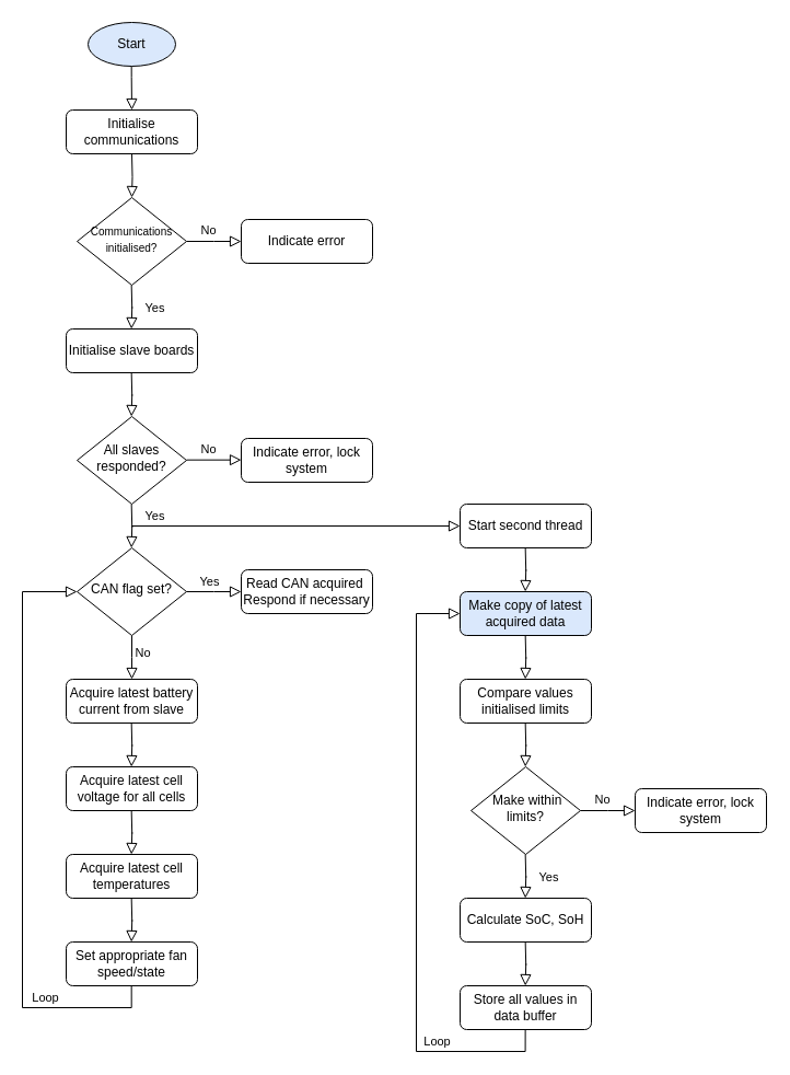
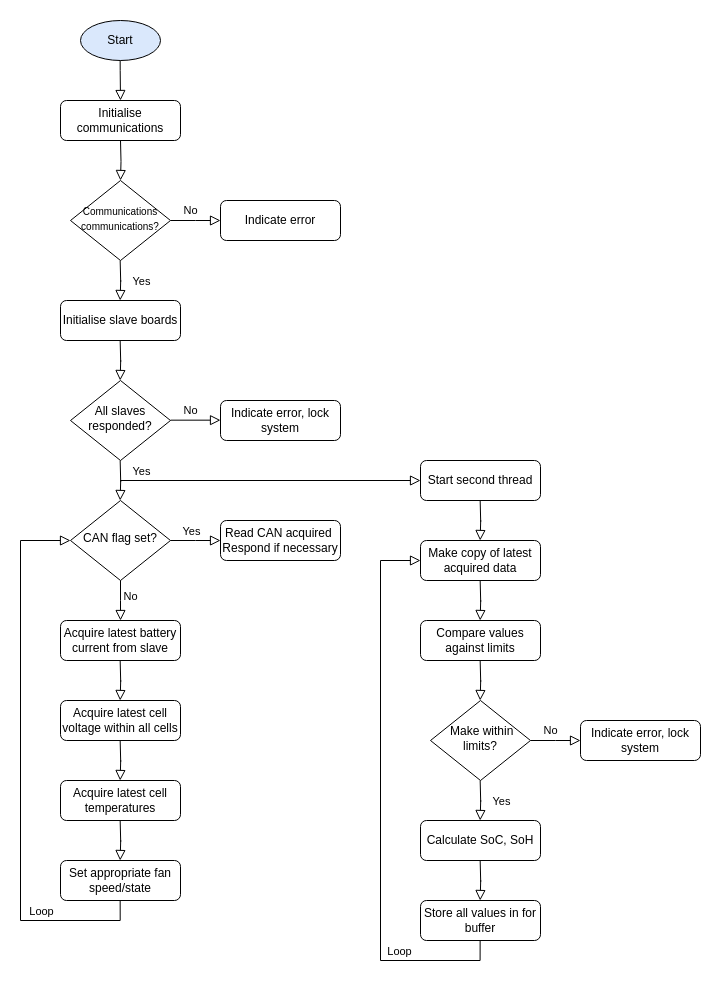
  <mxCell id="0" />
  <mxCell id="1" parent="0" />
  <mxCell id="2" value="" style="rounded=0;html=1;jettySize=auto;orthogonalLoop=1;fontSize=11;endArrow=block;endFill=0;endSize=8;strokeWidth=1;shadow=0;labelBackgroundColor=none;edgeStyle=orthogonalEdgeStyle;" parent="1" target="4" edge="1"><mxGeometry relative="1" as="geometry"><mxPoint x="120" y="140" as="sourcePoint" /></mxGeometry></mxCell>
  <mxCell id="3" value="No" style="edgeStyle=orthogonalEdgeStyle;rounded=0;html=1;jettySize=auto;orthogonalLoop=1;fontSize=11;endArrow=block;endFill=0;endSize=8;strokeWidth=1;shadow=0;labelBackgroundColor=none;" parent="1" source="4" edge="1"><mxGeometry x="-0.2" y="10" relative="1" as="geometry"><mxPoint as="offset" /><mxPoint x="220" y="220" as="targetPoint" /></mxGeometry></mxCell>
- <mxCell id="4" value="&lt;font style=&quot;font-size: 10px&quot;&gt;Communications initialised?&lt;/font&gt;" style="rhombus;whiteSpace=wrap;html=1;shadow=0;fontFamily=Helvetica;fontSize=12;align=center;strokeWidth=1;spacing=6;spacingTop=-4;" parent="1" vertex="1"><mxGeometry x="70" y="180" width="100" height="80" as="geometry" /></mxCell>
+ <mxCell id="4" value="&lt;font style=&quot;font-size: 10px&quot;&gt;Communications communications?&lt;/font&gt;" style="rhombus;whiteSpace=wrap;html=1;shadow=0;fontFamily=Helvetica;fontSize=12;align=center;strokeWidth=1;spacing=6;spacingTop=-4;" parent="1" vertex="1"><mxGeometry x="70" y="180" width="100" height="80" as="geometry" /></mxCell>
  <mxCell id="5" value="Indicate error" style="rounded=1;whiteSpace=wrap;html=1;fontSize=12;glass=0;strokeWidth=1;shadow=0;" parent="1" vertex="1"><mxGeometry x="220" y="200" width="120" height="40" as="geometry" /></mxCell>
  <mxCell id="6" value="All slaves responded?" style="rhombus;whiteSpace=wrap;html=1;shadow=0;fontFamily=Helvetica;fontSize=12;align=center;strokeWidth=1;spacing=6;spacingTop=-4;" parent="1" vertex="1"><mxGeometry x="70" y="380" width="100" height="80" as="geometry" /></mxCell>
  <mxCell id="7" value="Indicate error, lock system" style="rounded=1;whiteSpace=wrap;html=1;fontSize=12;glass=0;strokeWidth=1;shadow=0;" parent="1" vertex="1"><mxGeometry x="220" y="400" width="120" height="40" as="geometry" /></mxCell>
  <mxCell id="8" value="Start" style="ellipse;whiteSpace=wrap;html=1;fillColor=#dae8fc;" vertex="1" parent="1"><mxGeometry x="80" y="20" width="80" height="40" as="geometry" /></mxCell>
  <mxCell id="9" value="" style="rounded=0;html=1;jettySize=auto;orthogonalLoop=1;fontSize=11;endArrow=block;endFill=0;endSize=8;strokeWidth=1;shadow=0;labelBackgroundColor=none;edgeStyle=orthogonalEdgeStyle;" edge="1" parent="1"><mxGeometry relative="1" as="geometry"><mxPoint x="119.66" y="60" as="sourcePoint" /><mxPoint x="120" y="100" as="targetPoint" /><Array as="points"><mxPoint x="120" y="70" /><mxPoint x="120" y="70" /></Array></mxGeometry></mxCell>
  <mxCell id="10" value="Initialise communications" style="rounded=1;whiteSpace=wrap;html=1;" vertex="1" parent="1"><mxGeometry x="60" y="100" width="120" height="40" as="geometry" /></mxCell>
  <mxCell id="11" value="" style="rounded=0;html=1;jettySize=auto;orthogonalLoop=1;fontSize=11;endArrow=block;endFill=0;endSize=8;strokeWidth=1;shadow=0;labelBackgroundColor=none;edgeStyle=orthogonalEdgeStyle;" edge="1" parent="1"><mxGeometry relative="1" as="geometry"><mxPoint x="119.66" y="260" as="sourcePoint" /><mxPoint x="119.66" y="300" as="targetPoint" /></mxGeometry></mxCell>
  <mxCell id="12" value="Yes" style="edgeLabel;html=1;align=center;verticalAlign=middle;resizable=0;points=[];" vertex="1" connectable="0" parent="11"><mxGeometry x="-0.424" y="6" relative="1" as="geometry"><mxPoint x="14.34" y="8.28" as="offset" /></mxGeometry></mxCell>
  <mxCell id="13" value="Initialise slave boards" style="rounded=1;whiteSpace=wrap;html=1;" vertex="1" parent="1"><mxGeometry x="60" y="300" width="120" height="40" as="geometry" /></mxCell>
  <mxCell id="14" value="" style="rounded=0;html=1;jettySize=auto;orthogonalLoop=1;fontSize=11;endArrow=block;endFill=0;endSize=8;strokeWidth=1;shadow=0;labelBackgroundColor=none;edgeStyle=orthogonalEdgeStyle;" edge="1" parent="1"><mxGeometry relative="1" as="geometry"><mxPoint x="119.66" y="340" as="sourcePoint" /><mxPoint x="119.66" y="380" as="targetPoint" /></mxGeometry></mxCell>
  <mxCell id="15" value="No" style="edgeStyle=orthogonalEdgeStyle;rounded=0;html=1;jettySize=auto;orthogonalLoop=1;fontSize=11;endArrow=block;endFill=0;endSize=8;strokeWidth=1;shadow=0;labelBackgroundColor=none;" edge="1" parent="1"><mxGeometry x="-0.2" y="10" relative="1" as="geometry"><mxPoint as="offset" /><mxPoint x="170" y="419.66" as="sourcePoint" /><mxPoint x="220" y="419.66" as="targetPoint" /></mxGeometry></mxCell>
  <mxCell id="16" value="" style="rounded=0;html=1;jettySize=auto;orthogonalLoop=1;fontSize=11;endArrow=block;endFill=0;endSize=8;strokeWidth=1;shadow=0;labelBackgroundColor=none;edgeStyle=orthogonalEdgeStyle;" edge="1" parent="1"><mxGeometry relative="1" as="geometry"><mxPoint x="119.66" y="460" as="sourcePoint" /><mxPoint x="119.66" y="500" as="targetPoint" /></mxGeometry></mxCell>
  <mxCell id="17" value="Yes" style="edgeLabel;html=1;align=center;verticalAlign=middle;resizable=0;points=[];" vertex="1" connectable="0" parent="16"><mxGeometry x="-0.424" y="6" relative="1" as="geometry"><mxPoint x="14.34" y="-1.72" as="offset" /></mxGeometry></mxCell>
  <mxCell id="18" value="CAN flag set?" style="rhombus;whiteSpace=wrap;html=1;shadow=0;fontFamily=Helvetica;fontSize=12;align=center;strokeWidth=1;spacing=6;spacingTop=-4;" vertex="1" parent="1"><mxGeometry x="70" y="500" width="100" height="80" as="geometry" /></mxCell>
  <mxCell id="19" value="" style="rounded=0;html=1;jettySize=auto;orthogonalLoop=1;fontSize=11;endArrow=block;endFill=0;endSize=8;strokeWidth=1;shadow=0;labelBackgroundColor=none;edgeStyle=orthogonalEdgeStyle;exitX=1;exitY=0.5;exitDx=0;exitDy=0;" edge="1" parent="1" source="18"><mxGeometry relative="1" as="geometry"><mxPoint x="129.66" y="470" as="sourcePoint" /><mxPoint x="220" y="540" as="targetPoint" /></mxGeometry></mxCell>
  <mxCell id="20" value="Yes" style="edgeLabel;html=1;align=center;verticalAlign=middle;resizable=0;points=[];" vertex="1" connectable="0" parent="19"><mxGeometry x="-0.424" y="6" relative="1" as="geometry"><mxPoint x="5.52" y="-4" as="offset" /></mxGeometry></mxCell>
  <mxCell id="21" value="Read CAN acquired&amp;nbsp;&lt;br&gt;Respond if necessary" style="rounded=1;whiteSpace=wrap;html=1;fontSize=12;glass=0;strokeWidth=1;shadow=0;" vertex="1" parent="1"><mxGeometry x="220" y="520" width="120" height="40" as="geometry" /></mxCell>
  <mxCell id="22" value="No" style="edgeStyle=orthogonalEdgeStyle;rounded=0;html=1;jettySize=auto;orthogonalLoop=1;fontSize=11;endArrow=block;endFill=0;endSize=8;strokeWidth=1;shadow=0;labelBackgroundColor=none;exitX=0.5;exitY=1;exitDx=0;exitDy=0;" edge="1" parent="1" source="18"><mxGeometry x="-0.2" y="10" relative="1" as="geometry"><mxPoint as="offset" /><mxPoint x="120" y="600" as="sourcePoint" /><mxPoint x="120" y="620" as="targetPoint" /></mxGeometry></mxCell>
  <mxCell id="23" value="Acquire latest battery current from slave" style="rounded=1;whiteSpace=wrap;html=1;" vertex="1" parent="1"><mxGeometry x="60" y="620" width="120" height="40" as="geometry" /></mxCell>
- <mxCell id="24" value="Acquire latest cell voltage for all cells" style="rounded=1;whiteSpace=wrap;html=1;" vertex="1" parent="1"><mxGeometry x="60" y="700" width="120" height="40" as="geometry" /></mxCell>
+ <mxCell id="24" value="Acquire latest cell voltage within all cells" style="rounded=1;whiteSpace=wrap;html=1;" vertex="1" parent="1"><mxGeometry x="60" y="700" width="120" height="40" as="geometry" /></mxCell>
  <mxCell id="25" value="" style="rounded=0;html=1;jettySize=auto;orthogonalLoop=1;fontSize=11;endArrow=block;endFill=0;endSize=8;strokeWidth=1;shadow=0;labelBackgroundColor=none;edgeStyle=orthogonalEdgeStyle;" edge="1" parent="1"><mxGeometry relative="1" as="geometry"><mxPoint x="119.66" y="660" as="sourcePoint" /><mxPoint x="119.66" y="700" as="targetPoint" /></mxGeometry></mxCell>
  <mxCell id="26" value="Acquire latest cell temperatures" style="rounded=1;whiteSpace=wrap;html=1;" vertex="1" parent="1"><mxGeometry x="60" y="780" width="120" height="40" as="geometry" /></mxCell>
  <mxCell id="27" value="" style="rounded=0;html=1;jettySize=auto;orthogonalLoop=1;fontSize=11;endArrow=block;endFill=0;endSize=8;strokeWidth=1;shadow=0;labelBackgroundColor=none;edgeStyle=orthogonalEdgeStyle;" edge="1" parent="1"><mxGeometry relative="1" as="geometry"><mxPoint x="119.66" y="740" as="sourcePoint" /><mxPoint x="119.66" y="780" as="targetPoint" /></mxGeometry></mxCell>
  <mxCell id="28" value="Set appropriate fan speed/state" style="rounded=1;whiteSpace=wrap;html=1;" vertex="1" parent="1"><mxGeometry x="60" y="860" width="120" height="40" as="geometry" /></mxCell>
  <mxCell id="29" value="" style="rounded=0;html=1;jettySize=auto;orthogonalLoop=1;fontSize=11;endArrow=block;endFill=0;endSize=8;strokeWidth=1;shadow=0;labelBackgroundColor=none;edgeStyle=orthogonalEdgeStyle;" edge="1" parent="1"><mxGeometry relative="1" as="geometry"><mxPoint x="119.66" y="820" as="sourcePoint" /><mxPoint x="119.66" y="860" as="targetPoint" /></mxGeometry></mxCell>
  <mxCell id="30" value="" style="rounded=0;html=1;jettySize=auto;orthogonalLoop=1;fontSize=11;endArrow=block;endFill=0;endSize=8;strokeWidth=1;shadow=0;labelBackgroundColor=none;edgeStyle=orthogonalEdgeStyle;entryX=0;entryY=0.5;entryDx=0;entryDy=0;" edge="1" parent="1" target="18"><mxGeometry relative="1" as="geometry"><mxPoint x="119.66" y="900" as="sourcePoint" /><mxPoint x="20" y="600" as="targetPoint" /><Array as="points"><mxPoint x="120" y="920" /><mxPoint x="20" y="920" /><mxPoint x="20" y="540" /></Array></mxGeometry></mxCell>
  <mxCell id="31" value="Loop" style="edgeLabel;html=1;align=center;verticalAlign=middle;resizable=0;points=[];" vertex="1" connectable="0" parent="30"><mxGeometry x="-0.694" relative="1" as="geometry"><mxPoint x="-15.55" y="-10" as="offset" /></mxGeometry></mxCell>
  <mxCell id="32" value="" style="rounded=0;html=1;jettySize=auto;orthogonalLoop=1;fontSize=11;endArrow=block;endFill=0;endSize=8;strokeWidth=1;shadow=0;labelBackgroundColor=none;edgeStyle=orthogonalEdgeStyle;" edge="1" parent="1"><mxGeometry relative="1" as="geometry"><mxPoint x="120" y="480" as="sourcePoint" /><mxPoint x="420" y="480" as="targetPoint" /></mxGeometry></mxCell>
  <mxCell id="33" value="Start second thread" style="rounded=1;whiteSpace=wrap;html=1;" vertex="1" parent="1"><mxGeometry x="420" y="460" width="120" height="40" as="geometry" /></mxCell>
- <mxCell id="34" value="Make copy of latest acquired data" style="rounded=1;whiteSpace=wrap;html=1;fillColor=#dae8fc;" vertex="1" parent="1"><mxGeometry x="420" y="540" width="120" height="40" as="geometry" /></mxCell>
+ <mxCell id="34" value="Make copy of latest acquired data" style="rounded=1;whiteSpace=wrap;html=1;" vertex="1" parent="1"><mxGeometry x="420" y="540" width="120" height="40" as="geometry" /></mxCell>
  <mxCell id="35" value="" style="rounded=0;html=1;jettySize=auto;orthogonalLoop=1;fontSize=11;endArrow=block;endFill=0;endSize=8;strokeWidth=1;shadow=0;labelBackgroundColor=none;edgeStyle=orthogonalEdgeStyle;" edge="1" parent="1"><mxGeometry relative="1" as="geometry"><mxPoint x="479.66" y="500" as="sourcePoint" /><mxPoint x="479.66" y="540" as="targetPoint" /></mxGeometry></mxCell>
- <mxCell id="36" value="Compare values initialised limits" style="rounded=1;whiteSpace=wrap;html=1;" vertex="1" parent="1"><mxGeometry x="420" y="620" width="120" height="40" as="geometry" /></mxCell>
+ <mxCell id="36" value="Compare values against limits" style="rounded=1;whiteSpace=wrap;html=1;" vertex="1" parent="1"><mxGeometry x="420" y="620" width="120" height="40" as="geometry" /></mxCell>
  <mxCell id="37" value="" style="rounded=0;html=1;jettySize=auto;orthogonalLoop=1;fontSize=11;endArrow=block;endFill=0;endSize=8;strokeWidth=1;shadow=0;labelBackgroundColor=none;edgeStyle=orthogonalEdgeStyle;" edge="1" parent="1"><mxGeometry relative="1" as="geometry"><mxPoint x="479.66" y="580" as="sourcePoint" /><mxPoint x="479.66" y="620" as="targetPoint" /></mxGeometry></mxCell>
  <mxCell id="38" value="No" style="edgeStyle=orthogonalEdgeStyle;rounded=0;html=1;jettySize=auto;orthogonalLoop=1;fontSize=11;endArrow=block;endFill=0;endSize=8;strokeWidth=1;shadow=0;labelBackgroundColor=none;" edge="1" parent="1" source="39"><mxGeometry x="-0.2" y="10" relative="1" as="geometry"><mxPoint as="offset" /><mxPoint x="580" y="740" as="targetPoint" /></mxGeometry></mxCell>
  <mxCell id="39" value="&lt;font style=&quot;font-size: 12px&quot;&gt;&amp;nbsp;Make within limits?&lt;/font&gt;" style="rhombus;whiteSpace=wrap;html=1;shadow=0;fontFamily=Helvetica;fontSize=12;align=center;strokeWidth=1;spacing=6;spacingTop=-4;" vertex="1" parent="1"><mxGeometry x="430" y="700" width="100" height="80" as="geometry" /></mxCell>
  <mxCell id="40" value="" style="rounded=0;html=1;jettySize=auto;orthogonalLoop=1;fontSize=11;endArrow=block;endFill=0;endSize=8;strokeWidth=1;shadow=0;labelBackgroundColor=none;edgeStyle=orthogonalEdgeStyle;" edge="1" parent="1"><mxGeometry relative="1" as="geometry"><mxPoint x="479.66" y="780" as="sourcePoint" /><mxPoint x="479.66" y="820" as="targetPoint" /></mxGeometry></mxCell>
  <mxCell id="41" value="Yes" style="edgeLabel;html=1;align=center;verticalAlign=middle;resizable=0;points=[];" vertex="1" connectable="0" parent="40"><mxGeometry x="-0.424" y="6" relative="1" as="geometry"><mxPoint x="14.34" y="8.28" as="offset" /></mxGeometry></mxCell>
  <mxCell id="42" value="" style="rounded=0;html=1;jettySize=auto;orthogonalLoop=1;fontSize=11;endArrow=block;endFill=0;endSize=8;strokeWidth=1;shadow=0;labelBackgroundColor=none;edgeStyle=orthogonalEdgeStyle;" edge="1" parent="1"><mxGeometry relative="1" as="geometry"><mxPoint x="479.66" y="660" as="sourcePoint" /><mxPoint x="479.66" y="700" as="targetPoint" /></mxGeometry></mxCell>
  <mxCell id="43" value="Calculate SoC, SoH" style="rounded=1;whiteSpace=wrap;html=1;" vertex="1" parent="1"><mxGeometry x="420" y="820" width="120" height="40" as="geometry" /></mxCell>
  <mxCell id="44" value="Indicate error, lock system" style="rounded=1;whiteSpace=wrap;html=1;fontSize=12;glass=0;strokeWidth=1;shadow=0;" vertex="1" parent="1"><mxGeometry x="580" y="720" width="120" height="40" as="geometry" /></mxCell>
- <mxCell id="45" value="Store all values in data buffer" style="rounded=1;whiteSpace=wrap;html=1;" vertex="1" parent="1"><mxGeometry x="420" y="900" width="120" height="40" as="geometry" /></mxCell>
+ <mxCell id="45" value="Store all values in for buffer" style="rounded=1;whiteSpace=wrap;html=1;" vertex="1" parent="1"><mxGeometry x="420" y="900" width="120" height="40" as="geometry" /></mxCell>
  <mxCell id="46" value="" style="rounded=0;html=1;jettySize=auto;orthogonalLoop=1;fontSize=11;endArrow=block;endFill=0;endSize=8;strokeWidth=1;shadow=0;labelBackgroundColor=none;edgeStyle=orthogonalEdgeStyle;" edge="1" parent="1"><mxGeometry relative="1" as="geometry"><mxPoint x="479.66" y="860" as="sourcePoint" /><mxPoint x="479.66" y="900" as="targetPoint" /></mxGeometry></mxCell>
  <mxCell id="47" value="" style="rounded=0;html=1;jettySize=auto;orthogonalLoop=1;fontSize=11;endArrow=block;endFill=0;endSize=8;strokeWidth=1;shadow=0;labelBackgroundColor=none;edgeStyle=orthogonalEdgeStyle;entryX=0;entryY=0.5;entryDx=0;entryDy=0;" edge="1" parent="1" target="34"><mxGeometry relative="1" as="geometry"><mxPoint x="479.63" y="940" as="sourcePoint" /><mxPoint x="429.97" y="580" as="targetPoint" /><Array as="points"><mxPoint x="480" y="960" /><mxPoint x="380" y="960" /><mxPoint x="380" y="560" /></Array></mxGeometry></mxCell>
  <mxCell id="48" value="Loop" style="edgeLabel;html=1;align=center;verticalAlign=middle;resizable=0;points=[];" vertex="1" connectable="0" parent="47"><mxGeometry x="-0.694" relative="1" as="geometry"><mxPoint x="-15.55" y="-10" as="offset" /></mxGeometry></mxCell>
